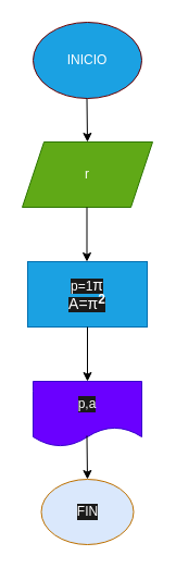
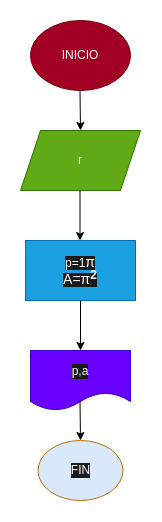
  <mxCell id="0" />
  <mxCell id="1" parent="0" />
- <mxCell id="2" value="INICIO" style="ellipse;whiteSpace=wrap;html=1;fillColor=#1ba1e2;fontColor=#ffffff;strokeColor=#6F0000;" vertex="1" parent="1"><mxGeometry x="30" y="20" width="100" height="70" as="geometry" /></mxCell>
+ <mxCell id="2" value="INICIO" style="ellipse;whiteSpace=wrap;html=1;fillColor=#a20025;fontColor=#ffffff;strokeColor=#6F0000;" vertex="1" parent="1"><mxGeometry x="30" y="20" width="100" height="70" as="geometry" /></mxCell>
  <mxCell id="3" value="" style="endArrow=classic;html=1;" edge="1" parent="1"><mxGeometry width="50" height="50" relative="1" as="geometry"><mxPoint x="79.5" y="90" as="sourcePoint" /><mxPoint x="80" y="130" as="targetPoint" /></mxGeometry></mxCell>
  <mxCell id="4" value="r" style="shape=parallelogram;perimeter=parallelogramPerimeter;whiteSpace=wrap;html=1;fixedSize=1;fillColor=#60a917;fontColor=#ffffff;strokeColor=#2D7600;" vertex="1" parent="1"><mxGeometry x="20" y="130" width="120" height="60" as="geometry" /></mxCell>
  <mxCell id="5" value="" style="endArrow=classic;html=1;" edge="1" parent="1"><mxGeometry width="50" height="50" relative="1" as="geometry"><mxPoint x="79.5" y="190" as="sourcePoint" /><mxPoint x="79.5" y="240" as="targetPoint" /></mxGeometry></mxCell>
  <mxCell id="6" value="&lt;span style=&quot;background-color: rgb(26, 26, 26);&quot;&gt;&lt;font color=&quot;#ffffff&quot;&gt;&lt;font style=&quot;&quot;&gt;p=1&lt;span style=&quot;font-family: Arial, sans-serif; font-size: 14px; text-align: left;&quot;&gt;π&lt;br&gt;A=&lt;/span&gt;&lt;/font&gt;&lt;span style=&quot;font-family: Arial, sans-serif; font-size: 14px; text-align: left;&quot;&gt;π&lt;/span&gt;&lt;span style=&quot;vertical-align: baseline; position: relative; top: -0.4em; font-family: Arial, sans-serif; text-align: left;&quot;&gt;&lt;span style=&quot;font-weight: bold;&quot;&gt;2&lt;/span&gt;&lt;/span&gt;&lt;/font&gt;&lt;/span&gt;&lt;font color=&quot;#ffffff&quot; style=&quot;background-color: rgb(26, 26, 26);&quot;&gt;&lt;span style=&quot;font-family: Arial, sans-serif; font-size: 14px; text-align: left;&quot;&gt;&lt;br&gt;&lt;/span&gt;&lt;/font&gt;" style="rounded=0;whiteSpace=wrap;html=1;strokeColor=#006EAF;fillColor=#1ba1e2;fontColor=#ffffff;" vertex="1" parent="1"><mxGeometry x="25" y="240" width="110" height="60" as="geometry" /></mxCell>
  <mxCell id="7" value="" style="endArrow=classic;html=1;fontColor=#FFFFFF;" edge="1" parent="1" source="6"><mxGeometry width="50" height="50" relative="1" as="geometry"><mxPoint x="80" y="370" as="sourcePoint" /><mxPoint x="80" y="350" as="targetPoint" /><Array as="points"><mxPoint x="80" y="350" /></Array></mxGeometry></mxCell>
  <mxCell id="8" value="p,a" style="shape=document;whiteSpace=wrap;html=1;boundedLbl=1;labelBackgroundColor=#1A1A1A;strokeColor=#3700CC;fontColor=#ffffff;fillColor=#6a00ff;" vertex="1" parent="1"><mxGeometry x="30" y="350" width="100" height="60" as="geometry" /></mxCell>
  <mxCell id="9" value="" style="endArrow=classic;html=1;fontColor=#FFFFFF;" edge="1" parent="1"><mxGeometry width="50" height="50" relative="1" as="geometry"><mxPoint x="79.5" y="400" as="sourcePoint" /><mxPoint x="80" y="440" as="targetPoint" /></mxGeometry></mxCell>
  <mxCell id="10" value="&lt;font color=&quot;#ffffff&quot;&gt;FIN&lt;/font&gt;" style="ellipse;whiteSpace=wrap;html=1;labelBackgroundColor=#1A1A1A;strokeColor=#BD7000;fontColor=#000000;fillColor=#dae8fc;" vertex="1" parent="1"><mxGeometry x="37.5" y="440" width="85" height="60" as="geometry" /></mxCell>
